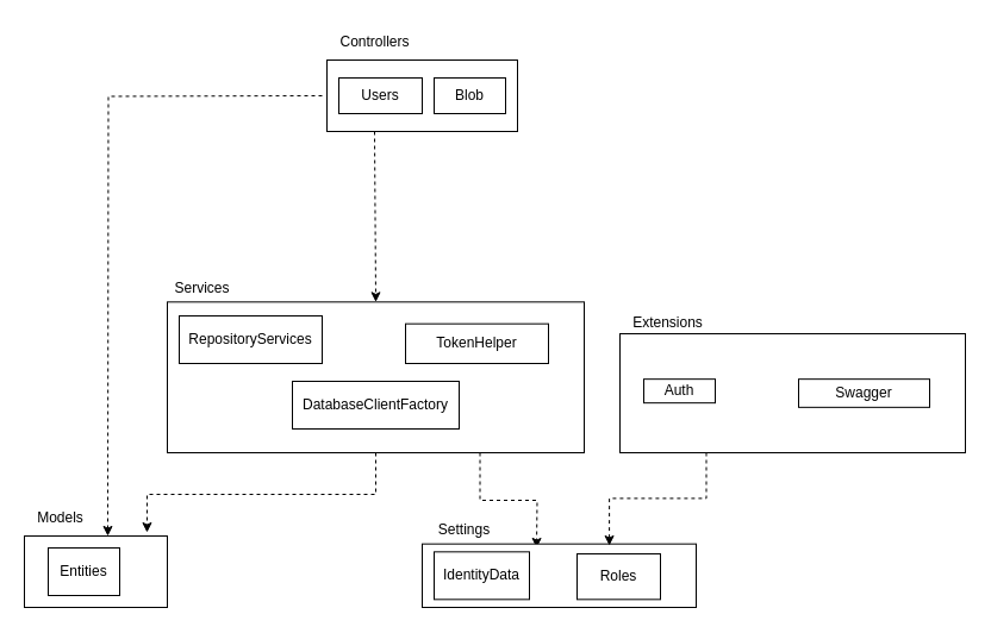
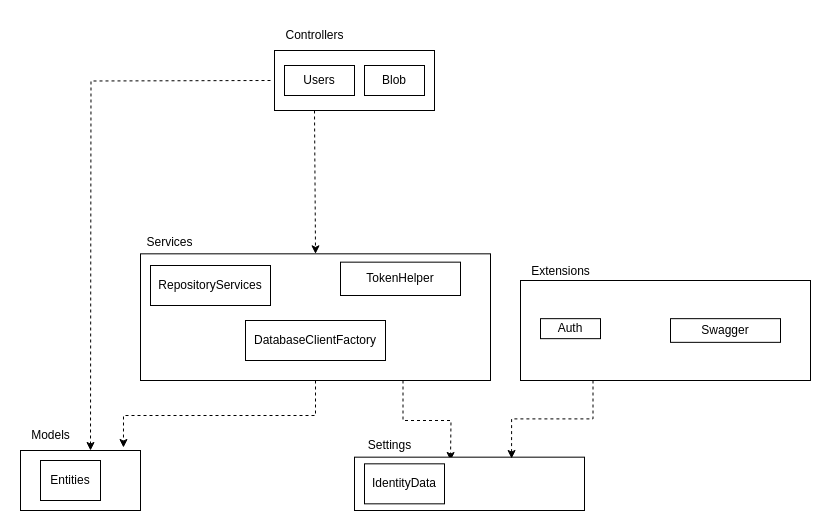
  <mxCell id="0" />
  <mxCell id="1" parent="0" />
  <mxCell id="2" value="" style="group" vertex="1" connectable="0" parent="1"><mxGeometry x="140" y="190" width="350" height="190" as="geometry" /></mxCell>
  <mxCell id="3" style="edgeStyle=orthogonalEdgeStyle;rounded=0;orthogonalLoop=1;jettySize=auto;html=1;exitX=0.75;exitY=1;exitDx=0;exitDy=0;dashed=1;" edge="1" parent="2" source="4"><mxGeometry relative="1" as="geometry"><mxPoint x="310" y="270" as="targetPoint" /></mxGeometry></mxCell>
  <mxCell id="4" value="" style="whiteSpace=wrap;html=1;movable=1;resizable=1;rotatable=1;deletable=1;editable=1;locked=0;connectable=1;" vertex="1" parent="2"><mxGeometry y="63.33" width="350" height="126.67" as="geometry" /></mxCell>
  <mxCell id="5" value="Services" style="text;html=1;align=center;verticalAlign=middle;resizable=1;points=[];autosize=1;strokeColor=none;fillColor=none;movable=1;rotatable=1;deletable=1;editable=1;locked=0;connectable=1;" vertex="1" parent="2"><mxGeometry x="-50" y="20" width="157.5" height="63.333" as="geometry" /></mxCell>
  <mxCell id="6" value="RepositoryServices" style="whiteSpace=wrap;html=1;" vertex="1" parent="2"><mxGeometry x="10" y="75" width="120" height="40" as="geometry" /></mxCell>
  <mxCell id="7" value="DatabaseClientFactory" style="whiteSpace=wrap;html=1;" vertex="1" parent="2"><mxGeometry x="105" y="130" width="140" height="40" as="geometry" /></mxCell>
- <mxCell id="8" value="TokenHelper" style="whiteSpace=wrap;html=1;" vertex="1" parent="2"><mxGeometry x="200" y="81.66" width="120" height="33.34" as="geometry" /></mxCell>
+ <mxCell id="8" value="TokenHelper" style="whiteSpace=wrap;html=1;" vertex="1" parent="2"><mxGeometry x="200" y="71.66" width="120" height="33.34" as="geometry" /></mxCell>
  <mxCell id="9" value="" style="group" vertex="1" connectable="0" parent="1"><mxGeometry x="274" y="20" width="160" height="90" as="geometry" /></mxCell>
  <mxCell id="10" value="" style="rounded=0;whiteSpace=wrap;html=1;movable=1;resizable=1;rotatable=1;deletable=1;editable=1;locked=0;connectable=1;" vertex="1" parent="9"><mxGeometry y="30" width="160" height="60" as="geometry" /></mxCell>
  <mxCell id="11" value="Controllers" style="text;html=1;align=center;verticalAlign=middle;resizable=0;points=[];autosize=1;strokeColor=none;fillColor=none;" vertex="1" parent="9"><mxGeometry width="80" height="30" as="geometry" /></mxCell>
  <mxCell id="12" value="Users" style="whiteSpace=wrap;html=1;" vertex="1" parent="9"><mxGeometry x="10" y="45" width="70" height="30" as="geometry" /></mxCell>
  <mxCell id="13" value="Blob" style="whiteSpace=wrap;html=1;" vertex="1" parent="9"><mxGeometry x="90" y="45" width="60" height="30" as="geometry" /></mxCell>
  <mxCell id="14" value="" style="group" vertex="1" connectable="0" parent="1"><mxGeometry x="20" y="420" width="120" height="90" as="geometry" /></mxCell>
  <mxCell id="15" value="" style="whiteSpace=wrap;html=1;" vertex="1" parent="14"><mxGeometry y="30" width="120" height="60" as="geometry" /></mxCell>
  <mxCell id="16" value="Models" style="text;html=1;align=center;verticalAlign=middle;resizable=0;points=[];autosize=1;strokeColor=none;fillColor=none;" vertex="1" parent="14"><mxGeometry width="60" height="30" as="geometry" /></mxCell>
  <mxCell id="17" value="Entities" style="whiteSpace=wrap;html=1;" vertex="1" parent="14"><mxGeometry x="20" y="40" width="60" height="40" as="geometry" /></mxCell>
  <mxCell id="18" value="" style="group" vertex="1" connectable="0" parent="1"><mxGeometry x="354" y="430" width="230" height="80" as="geometry" /></mxCell>
  <mxCell id="19" value="" style="whiteSpace=wrap;html=1;" vertex="1" parent="18"><mxGeometry y="26.67" width="230" height="53.33" as="geometry" /></mxCell>
  <mxCell id="20" value="Settings" style="text;html=1;align=center;verticalAlign=middle;resizable=0;points=[];autosize=1;strokeColor=none;fillColor=none;" vertex="1" parent="18"><mxGeometry width="70" height="30" as="geometry" /></mxCell>
  <mxCell id="21" value="IdentityData" style="whiteSpace=wrap;html=1;" vertex="1" parent="18"><mxGeometry x="10" y="33.33" width="80" height="40" as="geometry" /></mxCell>
- <mxCell id="22" value="Roles" style="whiteSpace=wrap;html=1;" vertex="1" parent="18"><mxGeometry x="130" y="35" width="70" height="38.33" as="geometry" /></mxCell>
  <mxCell id="23" value="" style="group" vertex="1" connectable="0" parent="1"><mxGeometry x="520" y="230" width="290" height="150" as="geometry" /></mxCell>
  <mxCell id="24" value="" style="whiteSpace=wrap;html=1;" vertex="1" parent="23"><mxGeometry y="50" width="290" height="100" as="geometry" /></mxCell>
  <mxCell id="25" value="Extensions" style="text;html=1;align=center;verticalAlign=middle;resizable=0;points=[];autosize=1;strokeColor=none;fillColor=none;" vertex="1" parent="23"><mxGeometry y="26.313" width="80" height="30" as="geometry" /></mxCell>
  <mxCell id="26" value="Auth" style="whiteSpace=wrap;html=1;" vertex="1" parent="23"><mxGeometry x="20" y="88.161" width="60" height="20" as="geometry" /></mxCell>
  <mxCell id="27" value="Swagger" style="whiteSpace=wrap;html=1;" vertex="1" parent="23"><mxGeometry x="150" y="88.161" width="110" height="23.684" as="geometry" /></mxCell>
  <mxCell id="28" value="" style="endArrow=classic;html=1;rounded=0;jumpStyle=none;curved=0;entryX=0.5;entryY=0;entryDx=0;entryDy=0;dashed=1;exitX=0.25;exitY=1;exitDx=0;exitDy=0;" edge="1" parent="1" source="10" target="4"><mxGeometry width="50" height="50" relative="1" as="geometry"><mxPoint x="310" y="180" as="sourcePoint" /><mxPoint x="324" y="100" as="targetPoint" /><Array as="points"><mxPoint x="315" y="250" /></Array></mxGeometry></mxCell>
  <mxCell id="29" style="edgeStyle=orthogonalEdgeStyle;rounded=0;orthogonalLoop=1;jettySize=auto;html=1;entryX=0.858;entryY=-0.05;entryDx=0;entryDy=0;entryPerimeter=0;dashed=1;" edge="1" parent="1" source="4" target="15"><mxGeometry relative="1" as="geometry" /></mxCell>
  <mxCell id="30" style="edgeStyle=orthogonalEdgeStyle;rounded=0;orthogonalLoop=1;jettySize=auto;html=1;dashed=1;" edge="1" parent="1"><mxGeometry relative="1" as="geometry"><mxPoint x="90" y="450" as="targetPoint" /><mxPoint x="270" y="80" as="sourcePoint" /></mxGeometry></mxCell>
  <mxCell id="31" style="edgeStyle=orthogonalEdgeStyle;rounded=0;orthogonalLoop=1;jettySize=auto;html=1;exitX=0.25;exitY=1;exitDx=0;exitDy=0;entryX=0.683;entryY=0.025;entryDx=0;entryDy=0;entryPerimeter=0;dashed=1;" edge="1" parent="1" source="24" target="19"><mxGeometry relative="1" as="geometry" /></mxCell>
